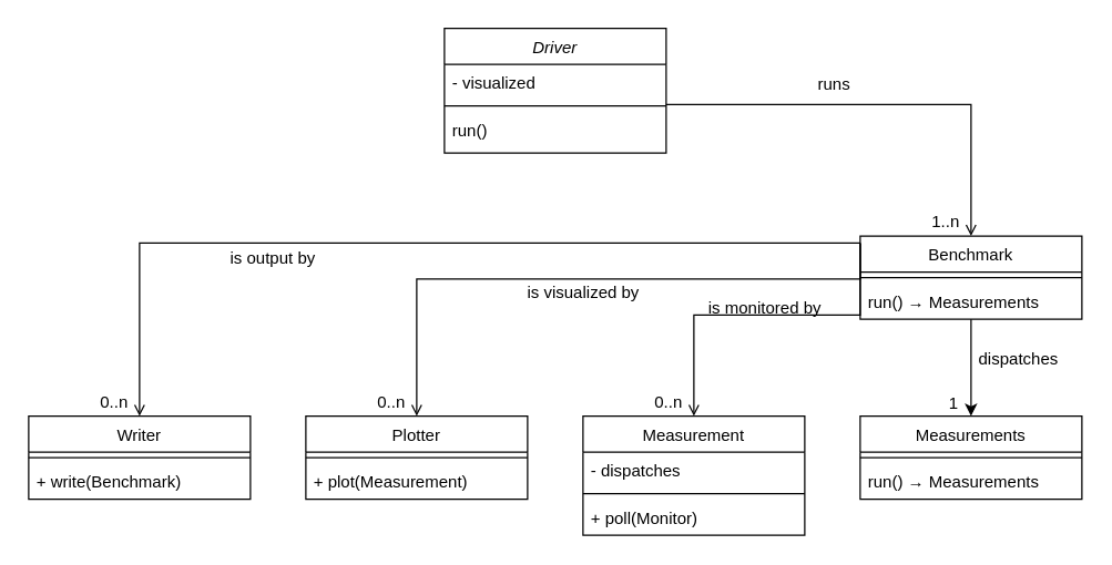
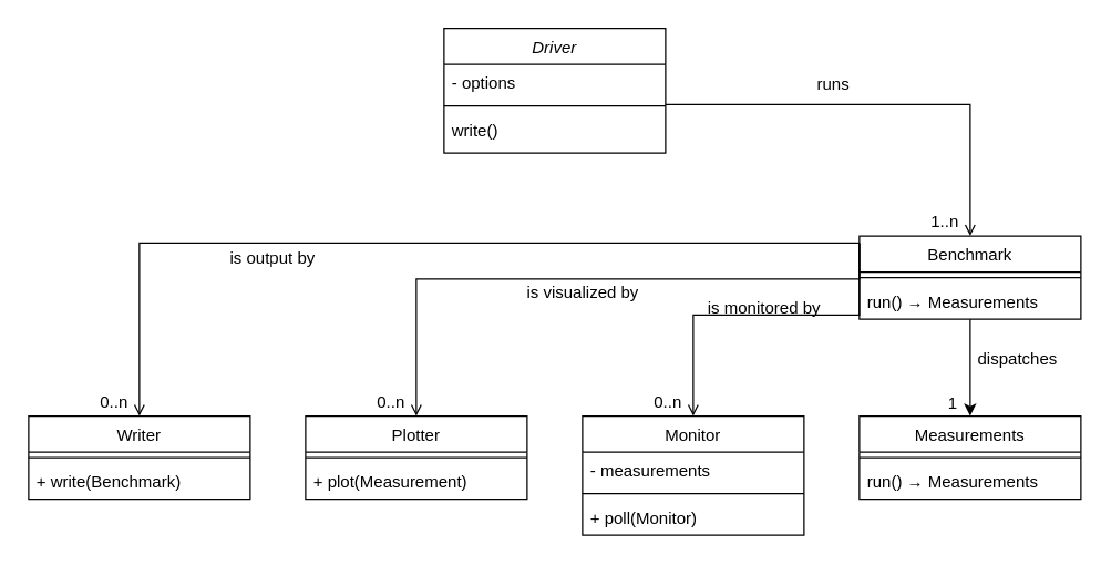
  <mxCell id="0" />
  <mxCell id="1" parent="0" />
  <mxCell id="2" value="Driver" style="swimlane;fontStyle=2;align=center;verticalAlign=top;childLayout=stackLayout;horizontal=1;startSize=26;horizontalStack=0;resizeParent=1;resizeLast=0;collapsible=1;marginBottom=0;rounded=0;shadow=0;strokeWidth=1;" parent="1" vertex="1"><mxGeometry x="320" y="20" width="160" height="90" as="geometry"><mxRectangle x="230" y="140" width="160" height="26" as="alternateBounds" /></mxGeometry></mxCell>
- <mxCell id="3" value="- visualized" style="text;align=left;verticalAlign=top;spacingLeft=4;spacingRight=4;overflow=hidden;rotatable=0;points=[[0,0.5],[1,0.5]];portConstraint=eastwest;" parent="2" vertex="1"><mxGeometry y="26" width="160" height="26" as="geometry" /></mxCell>
+ <mxCell id="3" value="- options" style="text;align=left;verticalAlign=top;spacingLeft=4;spacingRight=4;overflow=hidden;rotatable=0;points=[[0,0.5],[1,0.5]];portConstraint=eastwest;" parent="2" vertex="1"><mxGeometry y="26" width="160" height="26" as="geometry" /></mxCell>
  <mxCell id="4" value="" style="line;html=1;strokeWidth=1;align=left;verticalAlign=middle;spacingTop=-1;spacingLeft=3;spacingRight=3;rotatable=0;labelPosition=right;points=[];portConstraint=eastwest;" parent="2" vertex="1"><mxGeometry y="52" width="160" height="8" as="geometry" /></mxCell>
- <mxCell id="5" value="run()" style="text;align=left;verticalAlign=top;spacingLeft=4;spacingRight=4;overflow=hidden;rotatable=0;points=[[0,0.5],[1,0.5]];portConstraint=eastwest;" parent="2" vertex="1"><mxGeometry y="60" width="160" height="26" as="geometry" /></mxCell>
- <mxCell id="6" value="Measurement" style="swimlane;fontStyle=0;align=center;verticalAlign=top;childLayout=stackLayout;horizontal=1;startSize=26;horizontalStack=0;resizeParent=1;resizeLast=0;collapsible=1;marginBottom=0;rounded=0;shadow=0;strokeWidth=1;" parent="1" vertex="1"><mxGeometry x="420" y="300" width="160" height="86" as="geometry"><mxRectangle x="340" y="380" width="170" height="26" as="alternateBounds" /></mxGeometry></mxCell>
- <mxCell id="7" value="- dispatches" style="text;align=left;verticalAlign=top;spacingLeft=4;spacingRight=4;overflow=hidden;rotatable=0;points=[[0,0.5],[1,0.5]];portConstraint=eastwest;" parent="6" vertex="1"><mxGeometry y="26" width="160" height="26" as="geometry" /></mxCell>
+ <mxCell id="5" value="write()" style="text;align=left;verticalAlign=top;spacingLeft=4;spacingRight=4;overflow=hidden;rotatable=0;points=[[0,0.5],[1,0.5]];portConstraint=eastwest;" parent="2" vertex="1"><mxGeometry y="60" width="160" height="26" as="geometry" /></mxCell>
+ <mxCell id="6" value="Monitor" style="swimlane;fontStyle=0;align=center;verticalAlign=top;childLayout=stackLayout;horizontal=1;startSize=26;horizontalStack=0;resizeParent=1;resizeLast=0;collapsible=1;marginBottom=0;rounded=0;shadow=0;strokeWidth=1;" parent="1" vertex="1"><mxGeometry x="420" y="300" width="160" height="86" as="geometry"><mxRectangle x="340" y="380" width="170" height="26" as="alternateBounds" /></mxGeometry></mxCell>
+ <mxCell id="7" value="- measurements" style="text;align=left;verticalAlign=top;spacingLeft=4;spacingRight=4;overflow=hidden;rotatable=0;points=[[0,0.5],[1,0.5]];portConstraint=eastwest;" parent="6" vertex="1"><mxGeometry y="26" width="160" height="26" as="geometry" /></mxCell>
  <mxCell id="8" value="" style="line;html=1;strokeWidth=1;align=left;verticalAlign=middle;spacingTop=-1;spacingLeft=3;spacingRight=3;rotatable=0;labelPosition=right;points=[];portConstraint=eastwest;" parent="6" vertex="1"><mxGeometry y="52" width="160" height="8" as="geometry" /></mxCell>
  <mxCell id="9" value="+ poll(Monitor)" style="text;align=left;verticalAlign=top;spacingLeft=4;spacingRight=4;overflow=hidden;rotatable=0;points=[[0,0.5],[1,0.5]];portConstraint=eastwest;" parent="6" vertex="1"><mxGeometry y="60" width="160" height="26" as="geometry" /></mxCell>
  <mxCell id="10" value="Benchmark" style="swimlane;fontStyle=0;align=center;verticalAlign=top;childLayout=stackLayout;horizontal=1;startSize=26;horizontalStack=0;resizeParent=1;resizeLast=0;collapsible=1;marginBottom=0;rounded=0;shadow=0;strokeWidth=1;" parent="1" vertex="1"><mxGeometry x="620" y="170" width="160" height="60" as="geometry"><mxRectangle x="550" y="140" width="160" height="26" as="alternateBounds" /></mxGeometry></mxCell>
  <mxCell id="11" value="" style="line;html=1;strokeWidth=1;align=left;verticalAlign=middle;spacingTop=-1;spacingLeft=3;spacingRight=3;rotatable=0;labelPosition=right;points=[];portConstraint=eastwest;" parent="10" vertex="1"><mxGeometry y="26" width="160" height="8" as="geometry" /></mxCell>
  <mxCell id="12" value="run() → Measurements" style="text;align=left;verticalAlign=top;spacingLeft=4;spacingRight=4;overflow=hidden;rotatable=0;points=[[0,0.5],[1,0.5]];portConstraint=eastwest;fontStyle=0" parent="10" vertex="1"><mxGeometry y="34" width="160" height="26" as="geometry" /></mxCell>
  <mxCell id="13" value="" style="endArrow=open;shadow=0;strokeWidth=1;rounded=0;endFill=1;edgeStyle=elbowEdgeStyle;elbow=vertical;exitX=1;exitY=0.5;exitDx=0;exitDy=0;" parent="1" target="10" edge="1"><mxGeometry x="0.5" y="41" relative="1" as="geometry"><mxPoint x="480" y="75" as="sourcePoint" /><mxPoint x="640" y="82" as="targetPoint" /><mxPoint x="-40" y="32" as="offset" /><Array as="points"><mxPoint x="570" y="75" /><mxPoint x="530" y="120" /><mxPoint x="560" y="140" /></Array></mxGeometry></mxCell>
  <mxCell id="14" value="1..n" style="resizable=0;align=right;verticalAlign=bottom;labelBackgroundColor=none;fontSize=12;" parent="13" connectable="0" vertex="1"><mxGeometry x="1" relative="1" as="geometry"><mxPoint x="-7" y="-2" as="offset" /></mxGeometry></mxCell>
  <mxCell id="15" value="runs" style="text;html=1;resizable=0;points=[];;align=center;verticalAlign=middle;labelBackgroundColor=none;rounded=0;shadow=0;strokeWidth=1;fontSize=12;" parent="13" vertex="1" connectable="0"><mxGeometry x="0.5" y="49" relative="1" as="geometry"><mxPoint x="-149" y="-31" as="offset" /></mxGeometry></mxCell>
  <mxCell id="16" value="" style="endArrow=open;shadow=0;strokeWidth=1;rounded=0;endFill=1;edgeStyle=elbowEdgeStyle;elbow=vertical;exitX=0;exitY=0.5;exitDx=0;exitDy=0;entryX=0.5;entryY=0;entryDx=0;entryDy=0;" parent="1" target="6" edge="1"><mxGeometry x="0.5" y="41" relative="1" as="geometry"><mxPoint x="620" y="175" as="sourcePoint" /><mxPoint x="618" y="111" as="targetPoint" /><mxPoint x="-40" y="32" as="offset" /><Array as="points"><mxPoint x="560" y="227" /></Array></mxGeometry></mxCell>
  <mxCell id="17" value="0..n" style="resizable=0;align=right;verticalAlign=bottom;labelBackgroundColor=none;fontSize=12;" parent="16" connectable="0" vertex="1"><mxGeometry x="1" relative="1" as="geometry"><mxPoint x="-7" y="-2" as="offset" /></mxGeometry></mxCell>
  <mxCell id="18" value="is monitored by" style="text;html=1;resizable=0;points=[];;align=center;verticalAlign=middle;labelBackgroundColor=none;rounded=0;shadow=0;strokeWidth=1;fontSize=12;" parent="16" vertex="1" connectable="0"><mxGeometry x="0.5" y="49" relative="1" as="geometry"><mxPoint x="1" y="-18" as="offset" /></mxGeometry></mxCell>
  <mxCell id="19" value="Writer" style="swimlane;fontStyle=0;align=center;verticalAlign=top;childLayout=stackLayout;horizontal=1;startSize=26;horizontalStack=0;resizeParent=1;resizeLast=0;collapsible=1;marginBottom=0;rounded=0;shadow=0;strokeWidth=1;" parent="1" vertex="1"><mxGeometry x="20" y="300" width="160" height="60" as="geometry"><mxRectangle x="340" y="380" width="170" height="26" as="alternateBounds" /></mxGeometry></mxCell>
  <mxCell id="20" value="" style="line;html=1;strokeWidth=1;align=left;verticalAlign=middle;spacingTop=-1;spacingLeft=3;spacingRight=3;rotatable=0;labelPosition=right;points=[];portConstraint=eastwest;" parent="19" vertex="1"><mxGeometry y="26" width="160" height="8" as="geometry" /></mxCell>
  <mxCell id="21" value="+ write(Benchmark)" style="text;align=left;verticalAlign=top;spacingLeft=4;spacingRight=4;overflow=hidden;rotatable=0;points=[[0,0.5],[1,0.5]];portConstraint=eastwest;" parent="19" vertex="1"><mxGeometry y="34" width="160" height="26" as="geometry" /></mxCell>
  <mxCell id="22" value="" style="endArrow=open;shadow=0;strokeWidth=1;rounded=0;endFill=1;edgeStyle=elbowEdgeStyle;elbow=vertical;exitX=0;exitY=0.5;exitDx=0;exitDy=0;entryX=0.5;entryY=0;entryDx=0;entryDy=0;" parent="1" target="19" edge="1"><mxGeometry x="0.5" y="41" relative="1" as="geometry"><mxPoint x="620" y="175" as="sourcePoint" /><mxPoint x="300" y="175" as="targetPoint" /><mxPoint x="-40" y="32" as="offset" /><Array as="points"><mxPoint x="460" y="175" /><mxPoint x="320" y="162" /><mxPoint x="560" y="170" /></Array></mxGeometry></mxCell>
  <mxCell id="23" value="0..n" style="resizable=0;align=right;verticalAlign=bottom;labelBackgroundColor=none;fontSize=12;" parent="22" connectable="0" vertex="1"><mxGeometry x="1" relative="1" as="geometry"><mxPoint x="-7" y="-2" as="offset" /></mxGeometry></mxCell>
  <mxCell id="24" value="is output by" style="text;html=1;resizable=0;points=[];;align=center;verticalAlign=middle;labelBackgroundColor=none;rounded=0;shadow=0;strokeWidth=1;fontSize=12;" parent="22" vertex="1" connectable="0"><mxGeometry x="0.5" y="49" relative="1" as="geometry"><mxPoint x="59" y="-39" as="offset" /></mxGeometry></mxCell>
  <mxCell id="25" value="Plotter" style="swimlane;fontStyle=0;align=center;verticalAlign=top;childLayout=stackLayout;horizontal=1;startSize=26;horizontalStack=0;resizeParent=1;resizeLast=0;collapsible=1;marginBottom=0;rounded=0;shadow=0;strokeWidth=1;" parent="1" vertex="1"><mxGeometry x="220" y="300" width="160" height="60" as="geometry"><mxRectangle x="340" y="380" width="170" height="26" as="alternateBounds" /></mxGeometry></mxCell>
  <mxCell id="26" value="" style="line;html=1;strokeWidth=1;align=left;verticalAlign=middle;spacingTop=-1;spacingLeft=3;spacingRight=3;rotatable=0;labelPosition=right;points=[];portConstraint=eastwest;" parent="25" vertex="1"><mxGeometry y="26" width="160" height="8" as="geometry" /></mxCell>
  <mxCell id="27" value="+ plot(Measurement)" style="text;align=left;verticalAlign=top;spacingLeft=4;spacingRight=4;overflow=hidden;rotatable=0;points=[[0,0.5],[1,0.5]];portConstraint=eastwest;" parent="25" vertex="1"><mxGeometry y="34" width="160" height="26" as="geometry" /></mxCell>
  <mxCell id="28" value="" style="endArrow=open;shadow=0;strokeWidth=1;rounded=0;endFill=1;edgeStyle=elbowEdgeStyle;elbow=vertical;exitX=0;exitY=0.5;exitDx=0;exitDy=0;entryX=0.5;entryY=0;entryDx=0;entryDy=0;" parent="1" target="25" edge="1"><mxGeometry x="0.5" y="41" relative="1" as="geometry"><mxPoint x="620" y="175" as="sourcePoint" /><mxPoint x="418" y="111" as="targetPoint" /><mxPoint x="-40" y="32" as="offset" /><Array as="points"><mxPoint x="470" y="201" /><mxPoint x="360" y="227" /></Array></mxGeometry></mxCell>
  <mxCell id="29" value="0..n" style="resizable=0;align=right;verticalAlign=bottom;labelBackgroundColor=none;fontSize=12;" parent="28" connectable="0" vertex="1"><mxGeometry x="1" relative="1" as="geometry"><mxPoint x="-7" y="-2" as="offset" /></mxGeometry></mxCell>
  <mxCell id="30" value="is visualized by" style="text;html=1;resizable=0;points=[];;align=center;verticalAlign=middle;labelBackgroundColor=none;rounded=0;shadow=0;strokeWidth=1;fontSize=12;" parent="28" vertex="1" connectable="0"><mxGeometry x="0.5" y="49" relative="1" as="geometry"><mxPoint x="107" y="-40" as="offset" /></mxGeometry></mxCell>
  <mxCell id="31" value="Measurements" style="swimlane;fontStyle=0;align=center;verticalAlign=top;childLayout=stackLayout;horizontal=1;startSize=26;horizontalStack=0;resizeParent=1;resizeLast=0;collapsible=1;marginBottom=0;rounded=0;shadow=0;strokeWidth=1;" parent="1" vertex="1"><mxGeometry x="620" y="300" width="160" height="60" as="geometry"><mxRectangle x="550" y="140" width="160" height="26" as="alternateBounds" /></mxGeometry></mxCell>
  <mxCell id="32" value="" style="line;html=1;strokeWidth=1;align=left;verticalAlign=middle;spacingTop=-1;spacingLeft=3;spacingRight=3;rotatable=0;labelPosition=right;points=[];portConstraint=eastwest;" parent="31" vertex="1"><mxGeometry y="26" width="160" height="8" as="geometry" /></mxCell>
  <mxCell id="33" value="run() → Measurements" style="text;align=left;verticalAlign=top;spacingLeft=4;spacingRight=4;overflow=hidden;rotatable=0;points=[[0,0.5],[1,0.5]];portConstraint=eastwest;fontStyle=0" parent="31" vertex="1"><mxGeometry y="34" width="160" height="26" as="geometry" /></mxCell>
  <mxCell id="34" value="" style="endArrow=classic;html=1;rounded=0;entryX=0.5;entryY=0;entryDx=0;entryDy=0;" parent="1" target="31" edge="1"><mxGeometry width="50" height="50" relative="1" as="geometry"><mxPoint x="700" y="230" as="sourcePoint" /><mxPoint x="510" y="200" as="targetPoint" /></mxGeometry></mxCell>
  <mxCell id="35" value="dispatches" style="text;html=1;resizable=0;points=[];;align=center;verticalAlign=middle;labelBackgroundColor=none;rounded=0;shadow=0;strokeWidth=1;fontSize=12;" parent="1" vertex="1" connectable="0"><mxGeometry x="740" y="260" as="geometry"><mxPoint x="-7" y="-2" as="offset" /></mxGeometry></mxCell>
  <mxCell id="36" value="1" style="resizable=0;align=right;verticalAlign=bottom;labelBackgroundColor=none;fontSize=12;fillColor=#e1d5e7;" parent="1" connectable="0" vertex="1"><mxGeometry x="692" y="299" as="geometry" /></mxCell>
